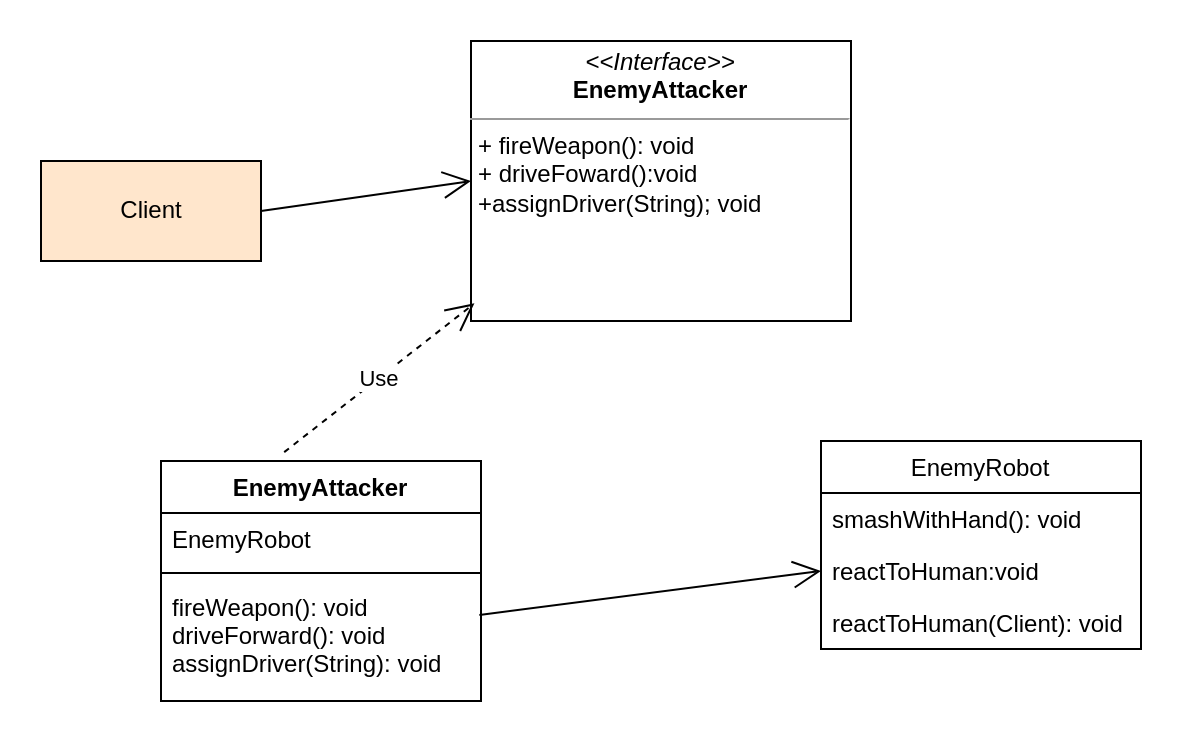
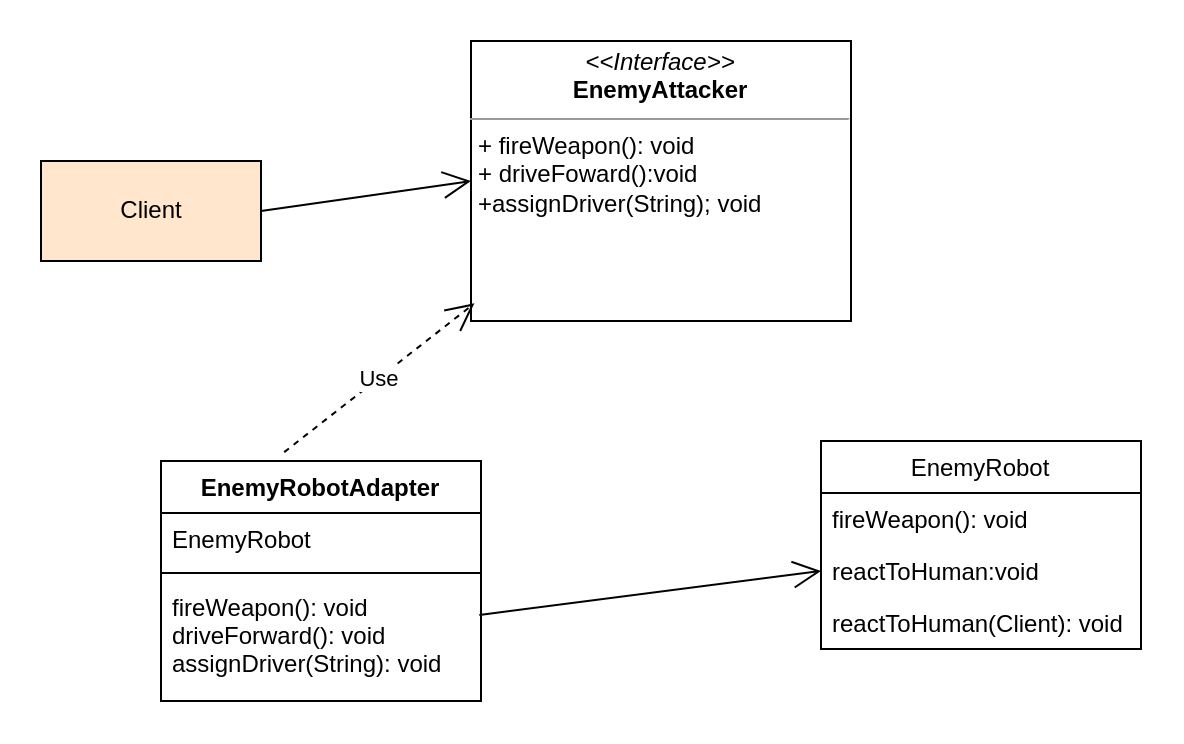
  <mxCell id="0" />
  <mxCell id="1" parent="0" />
  <mxCell id="2" value="Client" style="html=1;fillColor=#ffe6cc;" vertex="1" parent="1"><mxGeometry x="20" y="80" width="110" height="50" as="geometry" /></mxCell>
  <mxCell id="3" value="" style="endArrow=open;endFill=1;endSize=12;html=1;rounded=0;exitX=1;exitY=0.5;exitDx=0;exitDy=0;entryX=0;entryY=0.5;entryDx=0;entryDy=0;" edge="1" parent="1" source="2" target="13"><mxGeometry width="160" relative="1" as="geometry"><mxPoint x="10" y="120" as="sourcePoint" /><mxPoint x="230" y="105" as="targetPoint" /><Array as="points" /></mxGeometry></mxCell>
- <mxCell id="4" value="EnemyAttacker" style="swimlane;fontStyle=1;align=center;verticalAlign=top;childLayout=stackLayout;horizontal=1;startSize=26;horizontalStack=0;resizeParent=1;resizeParentMax=0;resizeLast=0;collapsible=1;marginBottom=0;" vertex="1" parent="1"><mxGeometry x="80" y="230" width="160" height="120" as="geometry" /></mxCell>
+ <mxCell id="4" value="EnemyRobotAdapter" style="swimlane;fontStyle=1;align=center;verticalAlign=top;childLayout=stackLayout;horizontal=1;startSize=26;horizontalStack=0;resizeParent=1;resizeParentMax=0;resizeLast=0;collapsible=1;marginBottom=0;" vertex="1" parent="1"><mxGeometry x="80" y="230" width="160" height="120" as="geometry" /></mxCell>
  <mxCell id="5" value="EnemyRobot" style="text;strokeColor=none;fillColor=none;align=left;verticalAlign=top;spacingLeft=4;spacingRight=4;overflow=hidden;rotatable=0;points=[[0,0.5],[1,0.5]];portConstraint=eastwest;" vertex="1" parent="4"><mxGeometry y="26" width="160" height="26" as="geometry" /></mxCell>
  <mxCell id="6" value="" style="line;strokeWidth=1;fillColor=none;align=left;verticalAlign=middle;spacingTop=-1;spacingLeft=3;spacingRight=3;rotatable=0;labelPosition=right;points=[];portConstraint=eastwest;strokeColor=inherit;" vertex="1" parent="4"><mxGeometry y="52" width="160" height="8" as="geometry" /></mxCell>
  <mxCell id="7" value="fireWeapon(): void&#10;driveForward(): void&#10;assignDriver(String): void" style="text;strokeColor=none;fillColor=none;align=left;verticalAlign=top;spacingLeft=4;spacingRight=4;overflow=hidden;rotatable=0;points=[[0,0.5],[1,0.5]];portConstraint=eastwest;" vertex="1" parent="4"><mxGeometry y="60" width="160" height="60" as="geometry" /></mxCell>
  <mxCell id="8" value="" style="endArrow=open;endFill=1;endSize=12;html=1;rounded=0;exitX=0.995;exitY=0.283;exitDx=0;exitDy=0;exitPerimeter=0;entryX=0;entryY=0.5;entryDx=0;entryDy=0;" edge="1" parent="1" source="7" target="11"><mxGeometry width="160" relative="1" as="geometry"><mxPoint x="240" y="300" as="sourcePoint" /><mxPoint x="400" y="300" as="targetPoint" /><Array as="points" /></mxGeometry></mxCell>
  <mxCell id="9" value="EnemyRobot" style="swimlane;fontStyle=0;childLayout=stackLayout;horizontal=1;startSize=26;fillColor=none;horizontalStack=0;resizeParent=1;resizeParentMax=0;resizeLast=0;collapsible=1;marginBottom=0;" vertex="1" parent="1"><mxGeometry x="410" y="220" width="160" height="104" as="geometry" /></mxCell>
- <mxCell id="10" value="smashWithHand(): void" style="text;strokeColor=none;fillColor=none;align=left;verticalAlign=top;spacingLeft=4;spacingRight=4;overflow=hidden;rotatable=0;points=[[0,0.5],[1,0.5]];portConstraint=eastwest;" vertex="1" parent="9"><mxGeometry y="26" width="160" height="26" as="geometry" /></mxCell>
+ <mxCell id="10" value="fireWeapon(): void" style="text;strokeColor=none;fillColor=none;align=left;verticalAlign=top;spacingLeft=4;spacingRight=4;overflow=hidden;rotatable=0;points=[[0,0.5],[1,0.5]];portConstraint=eastwest;" vertex="1" parent="9"><mxGeometry y="26" width="160" height="26" as="geometry" /></mxCell>
  <mxCell id="11" value="reactToHuman:void " style="text;strokeColor=none;fillColor=none;align=left;verticalAlign=top;spacingLeft=4;spacingRight=4;overflow=hidden;rotatable=0;points=[[0,0.5],[1,0.5]];portConstraint=eastwest;" vertex="1" parent="9"><mxGeometry y="52" width="160" height="26" as="geometry" /></mxCell>
  <mxCell id="12" value="reactToHuman(Client): void" style="text;strokeColor=none;fillColor=none;align=left;verticalAlign=top;spacingLeft=4;spacingRight=4;overflow=hidden;rotatable=0;points=[[0,0.5],[1,0.5]];portConstraint=eastwest;" vertex="1" parent="9"><mxGeometry y="78" width="160" height="26" as="geometry" /></mxCell>
  <mxCell id="13" value="&lt;p style=&quot;margin:0px;margin-top:4px;text-align:center;&quot;&gt;&lt;i&gt;&amp;lt;&amp;lt;Interface&amp;gt;&amp;gt;&lt;/i&gt;&lt;br&gt;&lt;b&gt;EnemyAttacker&lt;/b&gt;&lt;/p&gt;&lt;hr size=&quot;1&quot;&gt;&lt;p style=&quot;margin:0px;margin-left:4px;&quot;&gt;+ fireWeapon(): void&lt;/p&gt;&lt;p style=&quot;margin:0px;margin-left:4px;&quot;&gt;+ driveFoward():void&lt;/p&gt;&lt;p style=&quot;margin:0px;margin-left:4px;&quot;&gt;+assignDriver(String); void&amp;nbsp;&lt;/p&gt;" style="verticalAlign=top;align=left;overflow=fill;fontSize=12;fontFamily=Helvetica;html=1;" vertex="1" parent="1"><mxGeometry x="235" y="20" width="190" height="140" as="geometry" /></mxCell>
  <mxCell id="14" value="Use" style="endArrow=open;endSize=12;dashed=1;html=1;rounded=0;entryX=0.009;entryY=0.937;entryDx=0;entryDy=0;entryPerimeter=0;exitX=0.385;exitY=-0.037;exitDx=0;exitDy=0;exitPerimeter=0;" edge="1" parent="1" source="4" target="13"><mxGeometry width="160" relative="1" as="geometry"><mxPoint x="90" y="230" as="sourcePoint" /><mxPoint x="250" y="230" as="targetPoint" /></mxGeometry></mxCell>
